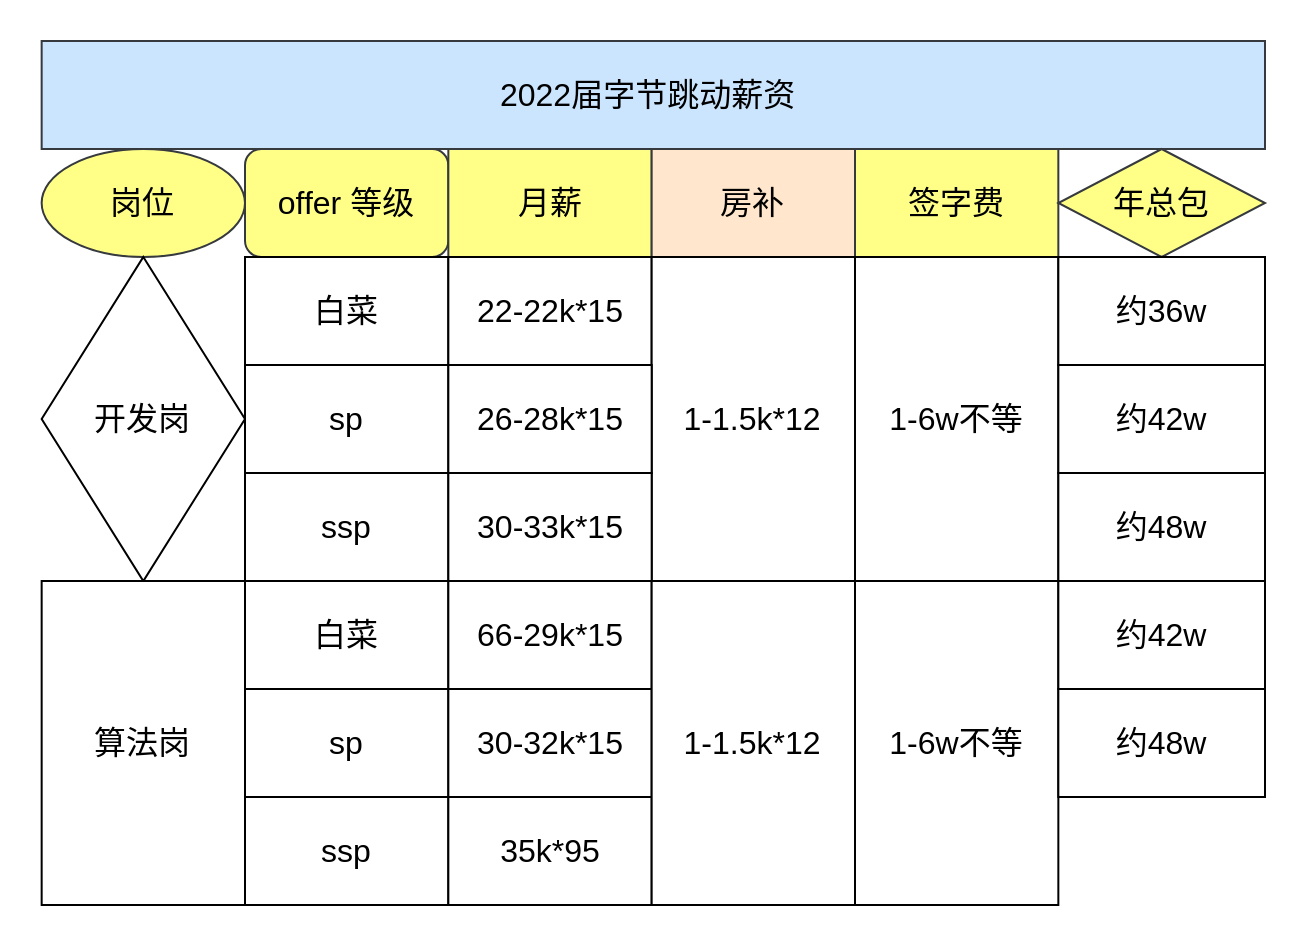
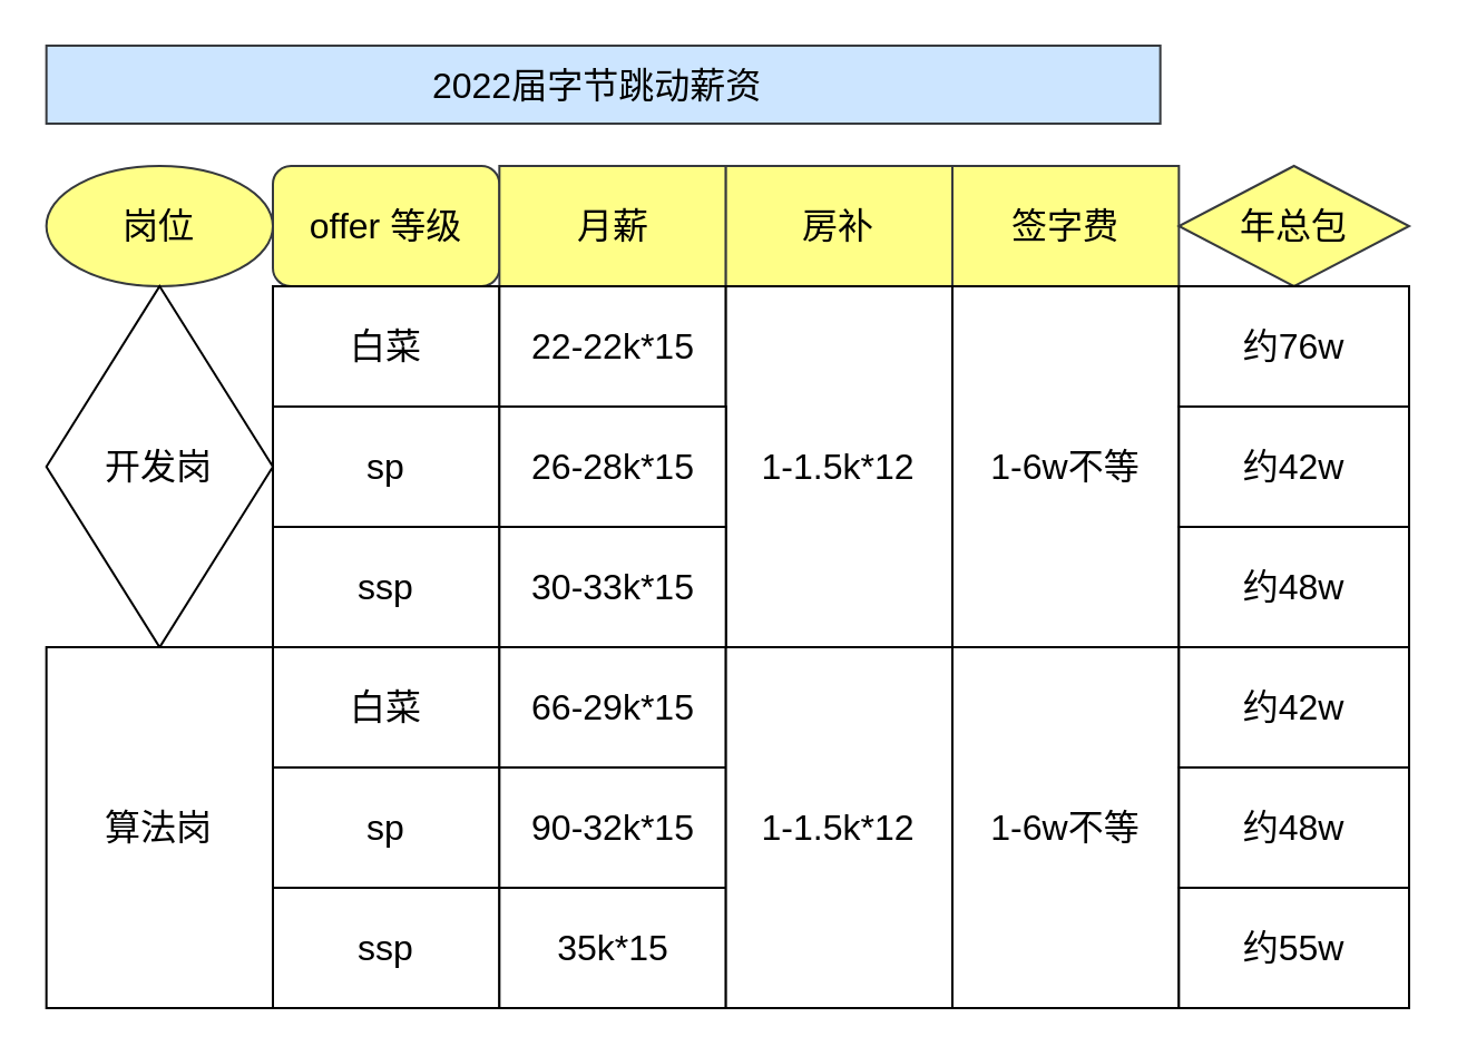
  <mxCell id="0" />
  <mxCell id="1" parent="0" />
- <mxCell id="2" value="2022届字节跳动薪资&amp;nbsp;" style="rounded=0;whiteSpace=wrap;html=1;fontSize=16;fillColor=#cce5ff;strokeColor=#36393d;" parent="1" vertex="1"><mxGeometry x="20.33" y="20" width="611.67" height="54" as="geometry" /></mxCell>
+ <mxCell id="2" value="2022届字节跳动薪资&amp;nbsp;" style="rounded=0;whiteSpace=wrap;html=1;fontSize=16;fillColor=#cce5ff;strokeColor=#36393d;" parent="1" vertex="1"><mxGeometry x="20.33" y="20" width="500" height="35" as="geometry" /></mxCell>
  <mxCell id="3" value="offer 等级" style="whiteSpace=wrap;html=1;fontSize=16;fillColor=#ffff88;strokeColor=#36393d;rounded=1;" parent="1" vertex="1"><mxGeometry x="122" y="74" width="101.667" height="54" as="geometry" /></mxCell>
  <mxCell id="4" value="月薪" style="rounded=0;whiteSpace=wrap;html=1;fontSize=16;fillColor=#ffff88;strokeColor=#36393d;" parent="1" vertex="1"><mxGeometry x="223.667" y="74" width="101.667" height="54" as="geometry" /></mxCell>
- <mxCell id="5" value="房补" style="rounded=0;whiteSpace=wrap;html=1;fontSize=16;fillColor=#ffe6cc;strokeColor=#36393d;" parent="1" vertex="1"><mxGeometry x="325.333" y="74" width="101.667" height="54" as="geometry" /></mxCell>
+ <mxCell id="5" value="房补" style="rounded=0;whiteSpace=wrap;html=1;fontSize=16;fillColor=#ffff88;strokeColor=#36393d;" parent="1" vertex="1"><mxGeometry x="325.333" y="74" width="101.667" height="54" as="geometry" /></mxCell>
  <mxCell id="6" value="签字费" style="rounded=0;whiteSpace=wrap;html=1;fontSize=16;fillColor=#ffff88;strokeColor=#36393d;" parent="1" vertex="1"><mxGeometry x="427" y="74" width="101.667" height="54" as="geometry" /></mxCell>
  <mxCell id="7" value="白菜" style="rounded=0;whiteSpace=wrap;html=1;fontSize=16;" parent="1" vertex="1"><mxGeometry x="122" y="128" width="101.667" height="54" as="geometry" /></mxCell>
  <mxCell id="8" value="22-22k*15" style="rounded=0;whiteSpace=wrap;html=1;fontSize=16;" parent="1" vertex="1"><mxGeometry x="223.667" y="128" width="101.667" height="54" as="geometry" /></mxCell>
  <mxCell id="9" value="1-1.5k*12" style="rounded=0;whiteSpace=wrap;html=1;fontSize=16;" parent="1" vertex="1"><mxGeometry x="325.333" y="128" width="101.667" height="162" as="geometry" /></mxCell>
  <mxCell id="10" value="1-6w不等" style="rounded=0;whiteSpace=wrap;html=1;fontSize=16;" parent="1" vertex="1"><mxGeometry x="427" y="128" width="101.667" height="162" as="geometry" /></mxCell>
  <mxCell id="11" value="sp" style="rounded=0;whiteSpace=wrap;html=1;fontSize=16;" parent="1" vertex="1"><mxGeometry x="122" y="182" width="101.667" height="54" as="geometry" /></mxCell>
  <mxCell id="12" value="26-28k*15" style="rounded=0;whiteSpace=wrap;html=1;fontSize=16;" parent="1" vertex="1"><mxGeometry x="223.667" y="182" width="101.667" height="54" as="geometry" /></mxCell>
  <mxCell id="13" value="ssp" style="rounded=0;whiteSpace=wrap;html=1;fontSize=16;" parent="1" vertex="1"><mxGeometry x="122" y="236" width="101.667" height="54" as="geometry" /></mxCell>
  <mxCell id="14" value="30-33k*15" style="rounded=0;whiteSpace=wrap;html=1;fontSize=16;" parent="1" vertex="1"><mxGeometry x="223.667" y="236" width="101.667" height="54" as="geometry" /></mxCell>
  <mxCell id="15" value="岗位" style="ellipse;whiteSpace=wrap;html=1;fontSize=16;fillColor=#ffff88;strokeColor=#36393d;" parent="1" vertex="1"><mxGeometry x="20.33" y="74" width="101.667" height="54" as="geometry" /></mxCell>
  <mxCell id="16" value="开发岗" style="rhombus;whiteSpace=wrap;html=1;fontSize=16;" parent="1" vertex="1"><mxGeometry x="20.33" y="128" width="101.67" height="162" as="geometry" /></mxCell>
  <mxCell id="17" value="白菜" style="rounded=0;whiteSpace=wrap;html=1;fontSize=16;" parent="1" vertex="1"><mxGeometry x="122" y="290" width="101.667" height="54" as="geometry" /></mxCell>
  <mxCell id="18" value="sp" style="rounded=0;whiteSpace=wrap;html=1;fontSize=16;" parent="1" vertex="1"><mxGeometry x="122" y="344" width="101.667" height="54" as="geometry" /></mxCell>
  <mxCell id="19" value="ssp" style="rounded=0;whiteSpace=wrap;html=1;fontSize=16;" parent="1" vertex="1"><mxGeometry x="122" y="398" width="101.667" height="54" as="geometry" /></mxCell>
  <mxCell id="20" value="66-29k*15" style="rounded=0;whiteSpace=wrap;html=1;fontSize=16;" parent="1" vertex="1"><mxGeometry x="223.667" y="290" width="101.667" height="54" as="geometry" /></mxCell>
- <mxCell id="21" value="30-32k*15" style="rounded=0;whiteSpace=wrap;html=1;fontSize=16;" parent="1" vertex="1"><mxGeometry x="223.667" y="344" width="101.667" height="54" as="geometry" /></mxCell>
- <mxCell id="22" value="35k*95" style="rounded=0;whiteSpace=wrap;html=1;fontSize=16;" parent="1" vertex="1"><mxGeometry x="223.667" y="398" width="101.667" height="54" as="geometry" /></mxCell>
+ <mxCell id="21" value="90-32k*15" style="rounded=0;whiteSpace=wrap;html=1;fontSize=16;" parent="1" vertex="1"><mxGeometry x="223.667" y="344" width="101.667" height="54" as="geometry" /></mxCell>
+ <mxCell id="22" value="35k*15" style="rounded=0;whiteSpace=wrap;html=1;fontSize=16;" parent="1" vertex="1"><mxGeometry x="223.667" y="398" width="101.667" height="54" as="geometry" /></mxCell>
  <mxCell id="23" value="1-1.5k*12" style="rounded=0;whiteSpace=wrap;html=1;fontSize=16;" parent="1" vertex="1"><mxGeometry x="325.333" y="290" width="101.667" height="162" as="geometry" /></mxCell>
  <mxCell id="24" value="年总包" style="rhombus;whiteSpace=wrap;html=1;fontSize=16;fillColor=#ffff88;strokeColor=#36393d;" parent="1" vertex="1"><mxGeometry x="528.67" y="74" width="103.33" height="54" as="geometry" /></mxCell>
  <mxCell id="25" value="1-6w不等" style="rounded=0;whiteSpace=wrap;html=1;fontSize=16;" parent="1" vertex="1"><mxGeometry x="427" y="290" width="101.667" height="162" as="geometry" /></mxCell>
  <mxCell id="26" value="算法岗" style="rounded=0;whiteSpace=wrap;html=1;fontSize=16;" parent="1" vertex="1"><mxGeometry x="20.33" y="290" width="101.67" height="162" as="geometry" /></mxCell>
- <mxCell id="27" value="约36w" style="rounded=0;whiteSpace=wrap;html=1;fontSize=16;" parent="1" vertex="1"><mxGeometry x="528.67" y="128" width="103.33" height="54" as="geometry" /></mxCell>
+ <mxCell id="27" value="约76w" style="rounded=0;whiteSpace=wrap;html=1;fontSize=16;" parent="1" vertex="1"><mxGeometry x="528.67" y="128" width="103.33" height="54" as="geometry" /></mxCell>
  <mxCell id="28" value="约42w" style="rounded=0;whiteSpace=wrap;html=1;fontSize=16;" parent="1" vertex="1"><mxGeometry x="528.67" y="182" width="103.33" height="54" as="geometry" /></mxCell>
  <mxCell id="29" value="约48w" style="rounded=0;whiteSpace=wrap;html=1;fontSize=16;" parent="1" vertex="1"><mxGeometry x="528.67" y="236" width="103.33" height="54" as="geometry" /></mxCell>
  <mxCell id="30" value="约42w" style="rounded=0;whiteSpace=wrap;html=1;fontSize=16;" parent="1" vertex="1"><mxGeometry x="528.67" y="290" width="103.33" height="54" as="geometry" /></mxCell>
  <mxCell id="31" value="约48w" style="rounded=0;whiteSpace=wrap;html=1;fontSize=16;" parent="1" vertex="1"><mxGeometry x="528.67" y="344" width="103.33" height="54" as="geometry" /></mxCell>
+ <mxCell id="32" value="约55w" style="rounded=0;whiteSpace=wrap;html=1;fontSize=16;" parent="1" vertex="1"><mxGeometry x="528.67" y="398" width="103.33" height="54" as="geometry" /></mxCell>
